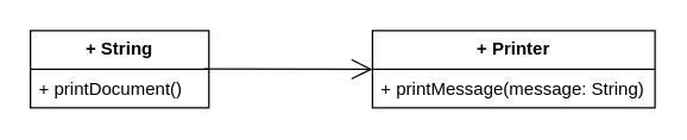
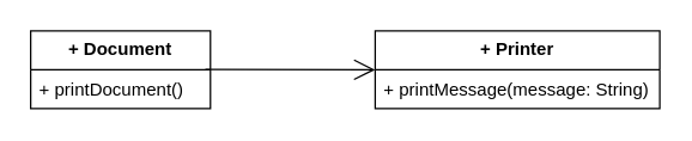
  <mxCell id="0" />
  <mxCell id="1" parent="0" />
  <mxCell id="2" value="" style="endArrow=open;endSize=12;dashed=0;html=1;rounded=0;entryX=0;entryY=0.5;entryDx=0;entryDy=0;exitX=0.972;exitY=-0.008;exitDx=0;exitDy=0;exitPerimeter=0;" edge="1" parent="1" source="6" target="3"><mxGeometry width="160" relative="1" as="geometry"><mxPoint x="150" y="46" as="sourcePoint" /><mxPoint x="340" y="40" as="targetPoint" /></mxGeometry></mxCell>
  <mxCell id="3" value="&lt;b&gt;+ Printer&lt;/b&gt;" style="swimlane;fontStyle=0;childLayout=stackLayout;horizontal=1;startSize=26;fillColor=none;horizontalStack=0;resizeParent=1;resizeParentMax=0;resizeLast=0;collapsible=1;marginBottom=0;whiteSpace=wrap;html=1;" vertex="1" parent="1"><mxGeometry x="250" y="20" width="190" height="52" as="geometry" /></mxCell>
  <mxCell id="4" value="+ printMessage(message: String)" style="text;strokeColor=none;fillColor=none;align=left;verticalAlign=top;spacingLeft=4;spacingRight=4;overflow=hidden;rotatable=0;points=[[0,0.5],[1,0.5]];portConstraint=eastwest;whiteSpace=wrap;html=1;" vertex="1" parent="3"><mxGeometry y="26" width="190" height="26" as="geometry" /></mxCell>
- <mxCell id="5" value="&lt;b&gt;+ String&lt;/b&gt;" style="swimlane;fontStyle=0;childLayout=stackLayout;horizontal=1;startSize=26;fillColor=none;horizontalStack=0;resizeParent=1;resizeParentMax=0;resizeLast=0;collapsible=1;marginBottom=0;whiteSpace=wrap;html=1;" vertex="1" parent="1"><mxGeometry x="20" y="20" width="120" height="52" as="geometry" /></mxCell>
+ <mxCell id="5" value="&lt;b&gt;+ Document&lt;/b&gt;" style="swimlane;fontStyle=0;childLayout=stackLayout;horizontal=1;startSize=26;fillColor=none;horizontalStack=0;resizeParent=1;resizeParentMax=0;resizeLast=0;collapsible=1;marginBottom=0;whiteSpace=wrap;html=1;" vertex="1" parent="1"><mxGeometry x="20" y="20" width="120" height="52" as="geometry" /></mxCell>
  <mxCell id="6" value="+ printDocument()" style="text;strokeColor=none;fillColor=none;align=left;verticalAlign=top;spacingLeft=4;spacingRight=4;overflow=hidden;rotatable=0;points=[[0,0.5],[1,0.5]];portConstraint=eastwest;whiteSpace=wrap;html=1;" vertex="1" parent="5"><mxGeometry y="26" width="120" height="26" as="geometry" /></mxCell>
